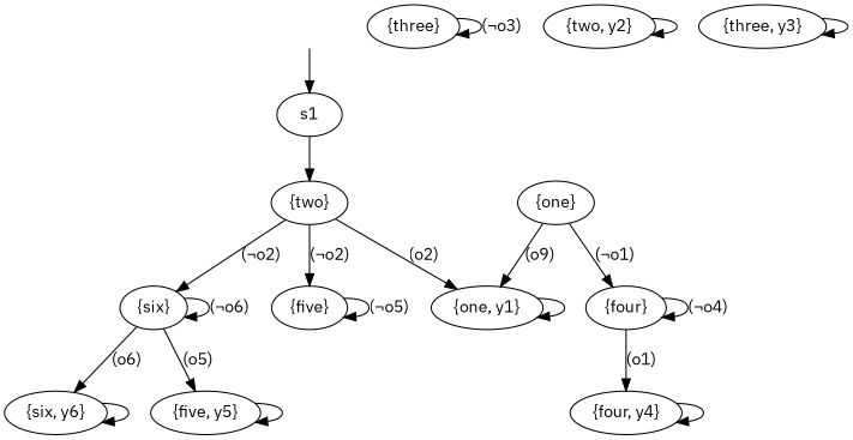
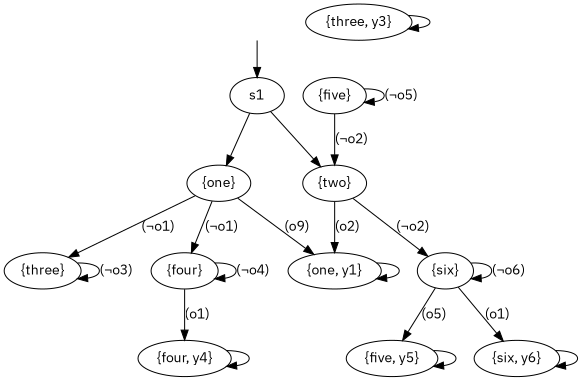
  digraph {
    fontname="IBM Plex Sans"
    node [fontname="IBM Plex Sans"]
    edge [fontname="IBM Plex Sans"]
    _init [style=invis]
    n2 [label=s1]
    n3 [label="{one}"]
    n4 [label="{two}"]
    n5 [label="{three}"]
    n6 [label="{four}"]
    n7 [label="{one, y1}"]
    n8 [label="{five}"]
    n9 [label="{six}"]
    n10 [label="{four, y4}"]
    n11 [label="{five, y5}"]
    n12 [label="{six, y6}"]
-   n13 [label="{two, y2}"]
    n14 [label="{three, y3}"]
    _init -> n2
+   n2 -> n3
    n2 -> n4
+   n3 -> n5 [label="(¬o1)"]
    n3 -> n6 [label="(¬o1)"]
    n3 -> n7 [label="(o9)"]
    n4 -> n7 [label="(o2)"]
-   n4 -> n8 [label="(¬o2)"]
+   n8 -> n4 [label="(¬o2)"]
    n4 -> n9 [label="(¬o2)"]
    n5 -> n5 [label="(¬o3)"]
    n6 -> n6 [label="(¬o4)"]
    n6 -> n10 [label="(o1)"]
    n7 -> n7
    n8 -> n8 [label="(¬o5)"]
    n9 -> n9 [label="(¬o6)"]
    n9 -> n11 [label="(o5)"]
-   n9 -> n12 [label="(o6)"]
+   n9 -> n12 [label="(o1)"]
    n10 -> n10
    n11 -> n11
    n12 -> n12
-   n13 -> n13
    n14 -> n14
  }
